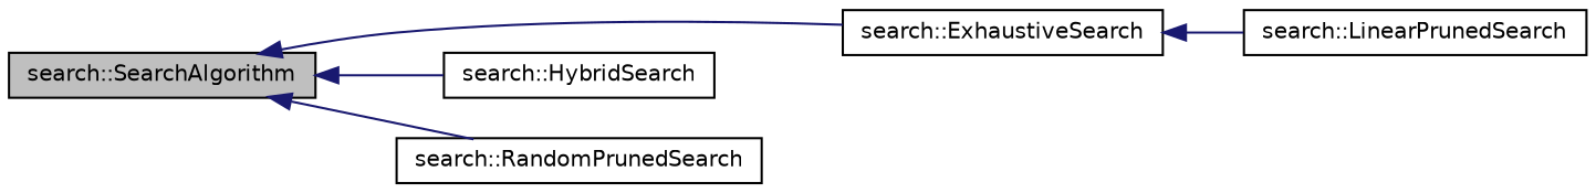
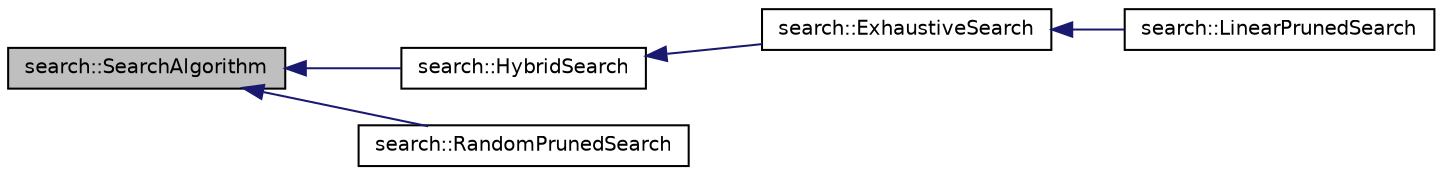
  digraph {
    rankdir=LR
    node [color=black fillcolor=white fontname=Helvetica fontsize=10 shape=record style=filled]
    edge [color=midnightblue dir=back fontname=Helvetica fontsize=10 labelfontname=Helvetica labelfontsize=10 style=solid]
    n1 [fillcolor=grey75 fontcolor=black height=0.2 label="search::SearchAlgorithm" width=0.4]
    n2 [height=0.2 label="search::ExhaustiveSearch" width=0.4]
    n3 [height=0.2 label="search::HybridSearch" width=0.4]
    n4 [height=0.2 label="search::RandomPrunedSearch" width=0.4]
    n5 [height=0.2 label="search::LinearPrunedSearch" width=0.4]
-   n1 -> n2
+   n3 -> n2
    n1 -> n3
    n1 -> n4
    n2 -> n5
  }
